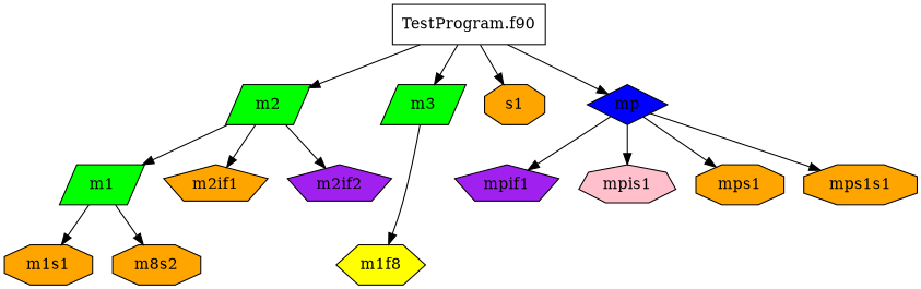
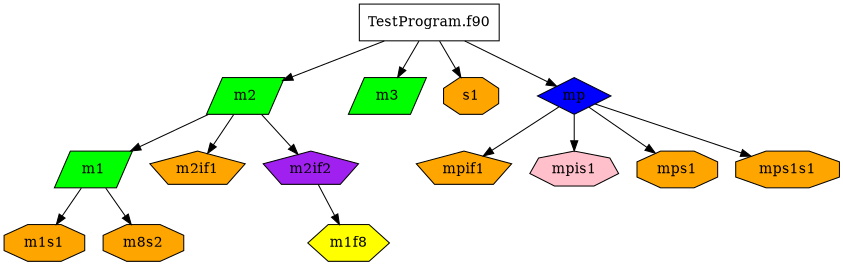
  digraph {
    node [fillcolor=orange shape=octagon style=filled]
    "TestProgram.f90" [fillcolor=white shape=box]
    m2 [fillcolor=green shape=parallelogram]
    m3 [fillcolor=green shape=parallelogram]
    s1
    mp [fillcolor=blue shape=diamond]
    m1 [fillcolor=green shape=parallelogram]
    m1s1
    n8 [label=m8s2]
    m2if1 [shape=pentagon]
    m2if2 [fillcolor=purple shape=pentagon]
    n11 [fillcolor=yellow label=m1f8 shape=hexagon]
-   mpif1 [fillcolor=purple shape=pentagon]
+   mpif1 [shape=pentagon]
    mpis1 [fillcolor=pink shape=septagon]
    mps1
    mps1s1
    "TestProgram.f90" -> m2
    "TestProgram.f90" -> m3
    "TestProgram.f90" -> s1
    "TestProgram.f90" -> mp
    m2 -> m1
    m2 -> m2if1
    m2 -> m2if2
-   m3 -> n11
+   m2if2 -> n11
    mp -> mpif1
    mp -> mpis1
    mp -> mps1
    mp -> mps1s1
    m1 -> m1s1
    m1 -> n8
  }
